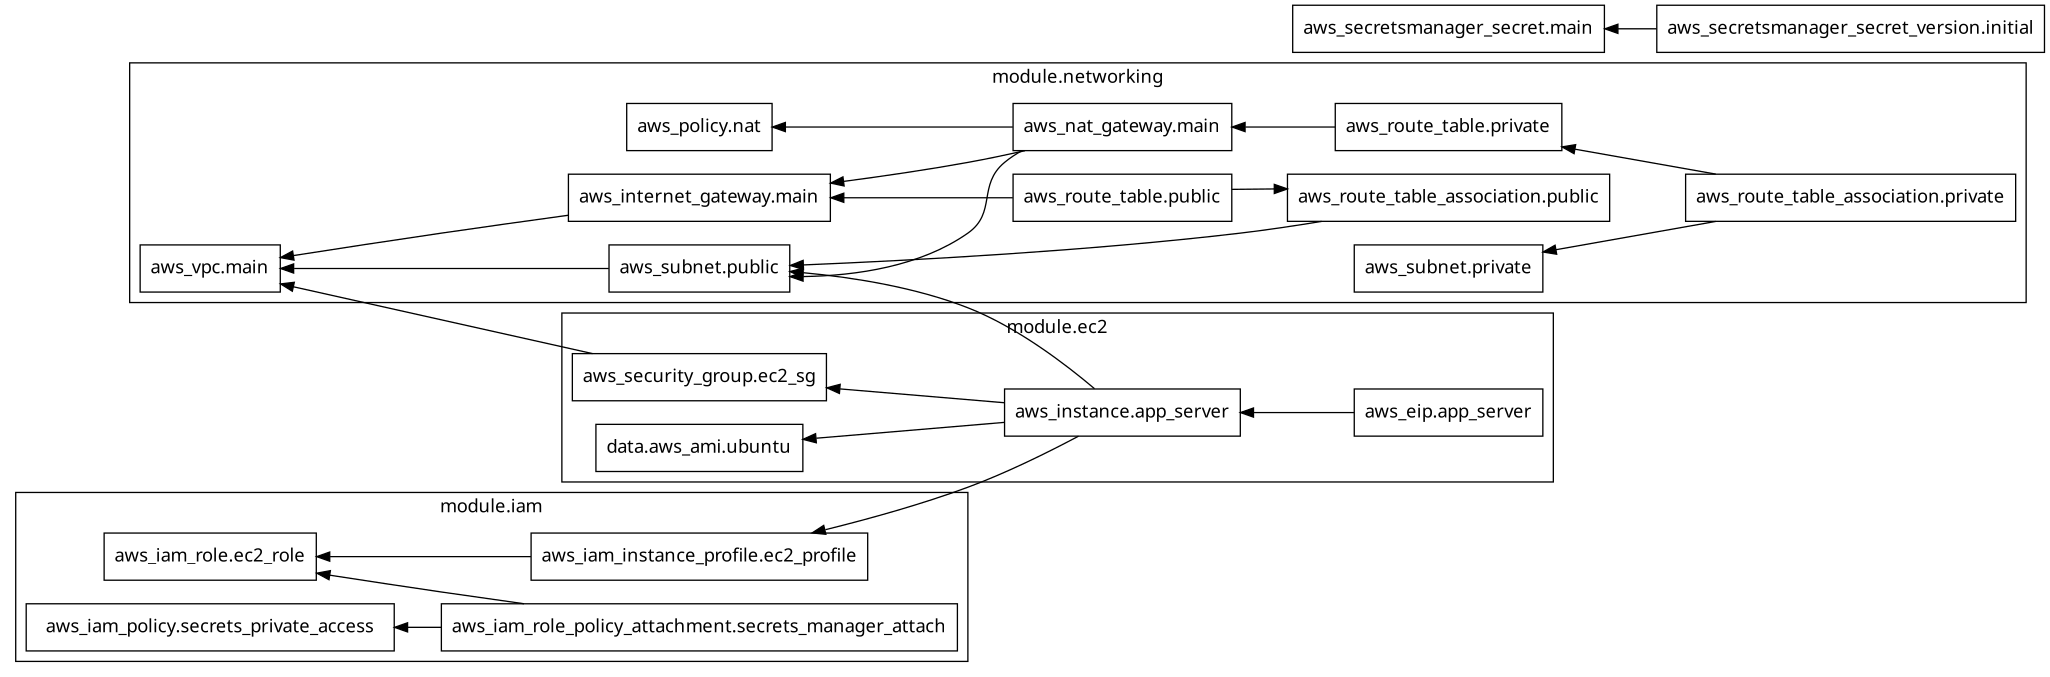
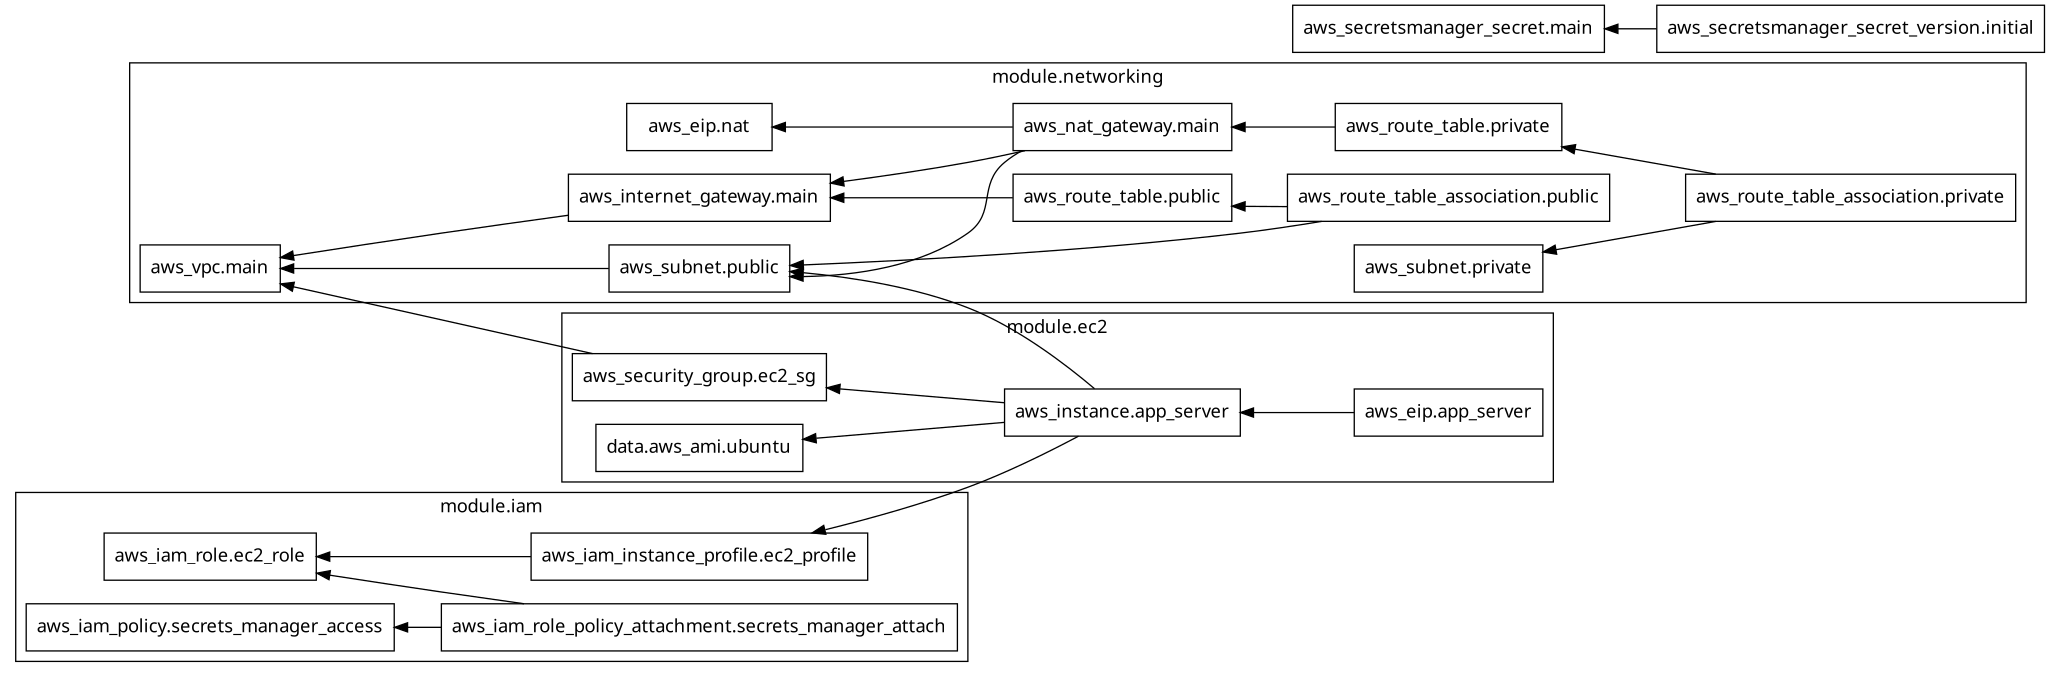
  digraph {
    rankdir=RL
    node [fontname="sans-serif" shape=rect]
    n1 [label="data.aws_ami.ubuntu"]
    n2 [label="aws_eip.app_server"]
    n3 [label="aws_instance.app_server"]
    n4 [label="aws_security_group.ec2_sg"]
    n5 [label="aws_iam_instance_profile.ec2_profile"]
-   n6 [label="aws_iam_policy.secrets_private_access"]
+   n6 [label="aws_iam_policy.secrets_manager_access"]
    n7 [label="aws_iam_role.ec2_role"]
    n8 [label="aws_iam_role_policy_attachment.secrets_manager_attach"]
-   n9 [label="aws_policy.nat"]
+   n9 [label="aws_eip.nat"]
    n10 [label="aws_internet_gateway.main"]
    n11 [label="aws_nat_gateway.main"]
    n12 [label="aws_route_table.private"]
    n13 [label="aws_route_table.public"]
    n14 [label="aws_route_table_association.private"]
    n15 [label="aws_route_table_association.public"]
    n16 [label="aws_subnet.private"]
    n17 [label="aws_subnet.public"]
    n18 [label="aws_vpc.main"]
    n19 [label="aws_secretsmanager_secret.main"]
    n20 [label="aws_secretsmanager_secret_version.initial"]
    subgraph cluster_1 {
      fontname="sans-serif"
      label="module.ec2"
      n1
      n2
      n3
      n4
    }
    subgraph cluster_2 {
      fontname="sans-serif"
      label="module.iam"
      n5
      n6
      n7
      n8
    }
    subgraph cluster_3 {
      fontname="sans-serif"
      label="module.networking"
      n9
      n10
      n11
      n12
      n13
      n14
      n15
      n16
      n17
      n18
    }
    n2 -> n3
    n3 -> n1
    n3 -> n4
    n3 -> n5
    n3 -> n17
    n4 -> n18
    n5 -> n7
    n8 -> n6
    n8 -> n7
    n10 -> n18
    n11 -> n9
    n11 -> n10
    n11 -> n17
    n12 -> n11
    n13 -> n10
    n14 -> n12
    n14 -> n16
-   n13 -> n15
+   n15 -> n13
    n15 -> n17
    n17 -> n18
    n20 -> n19
  }
